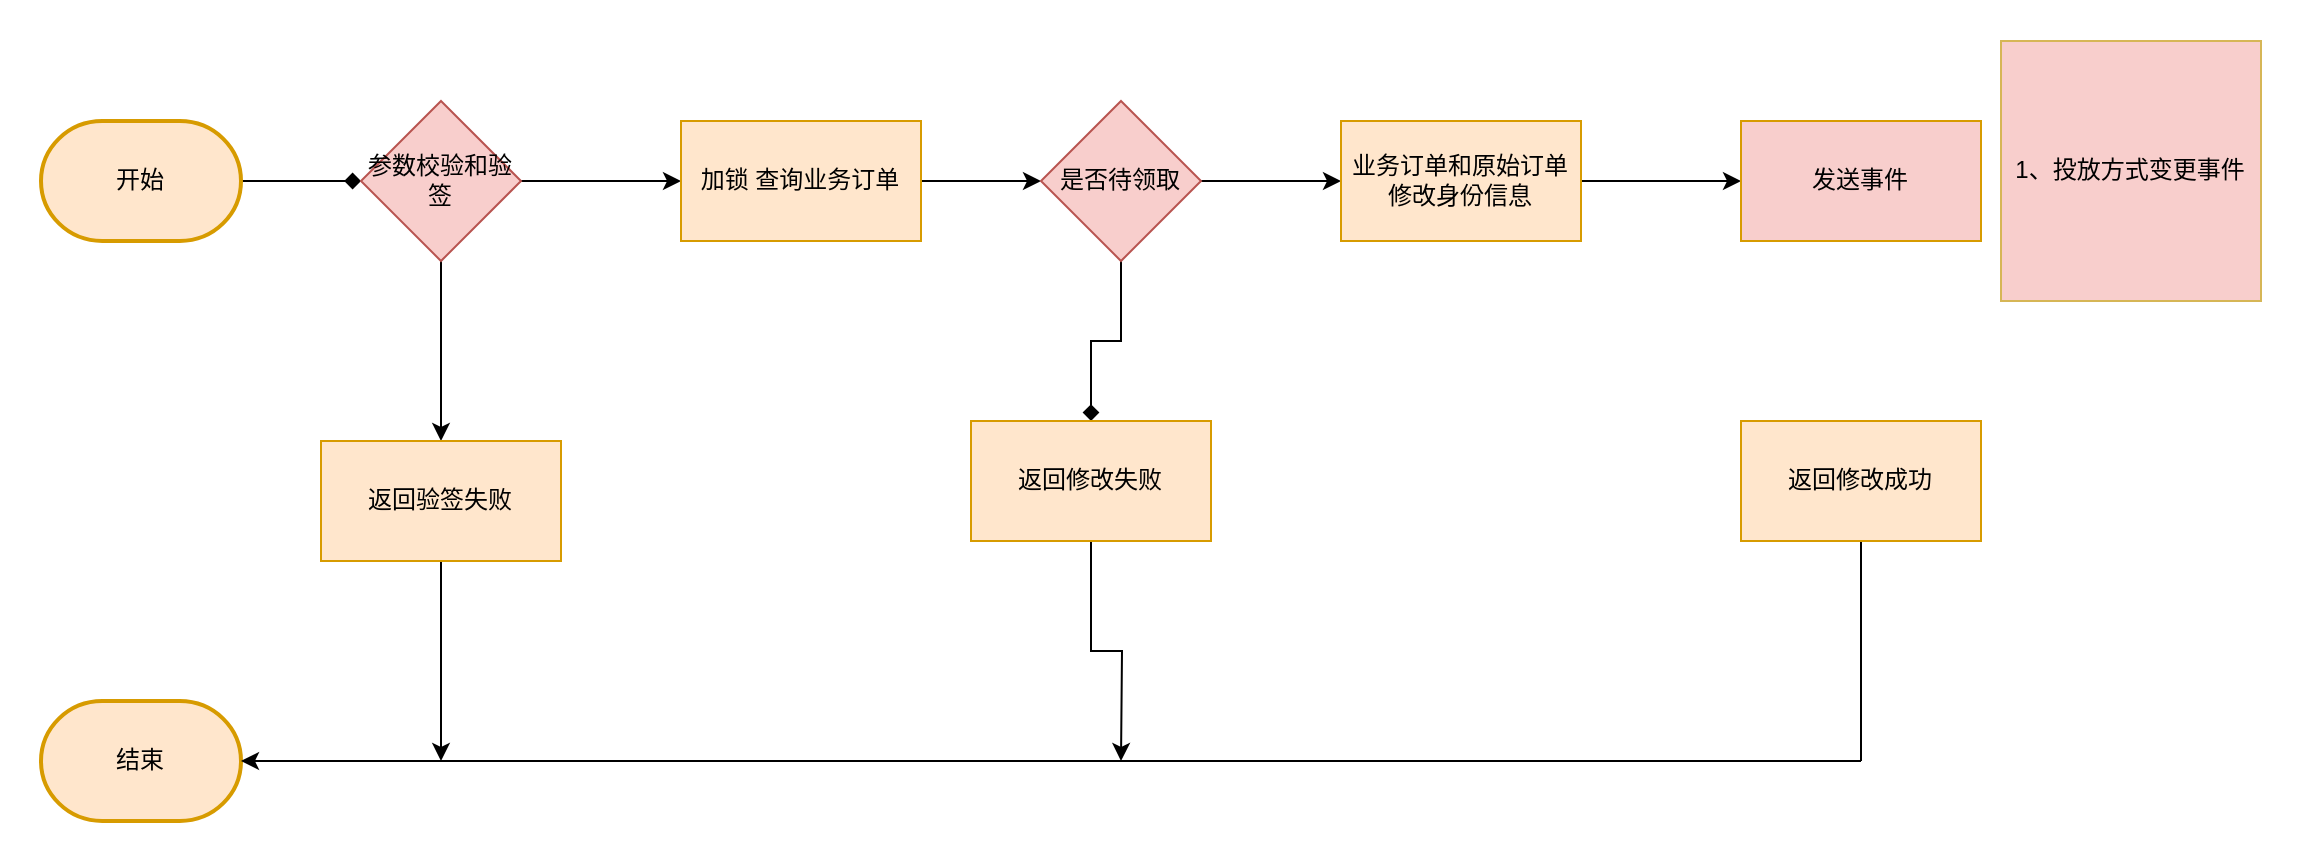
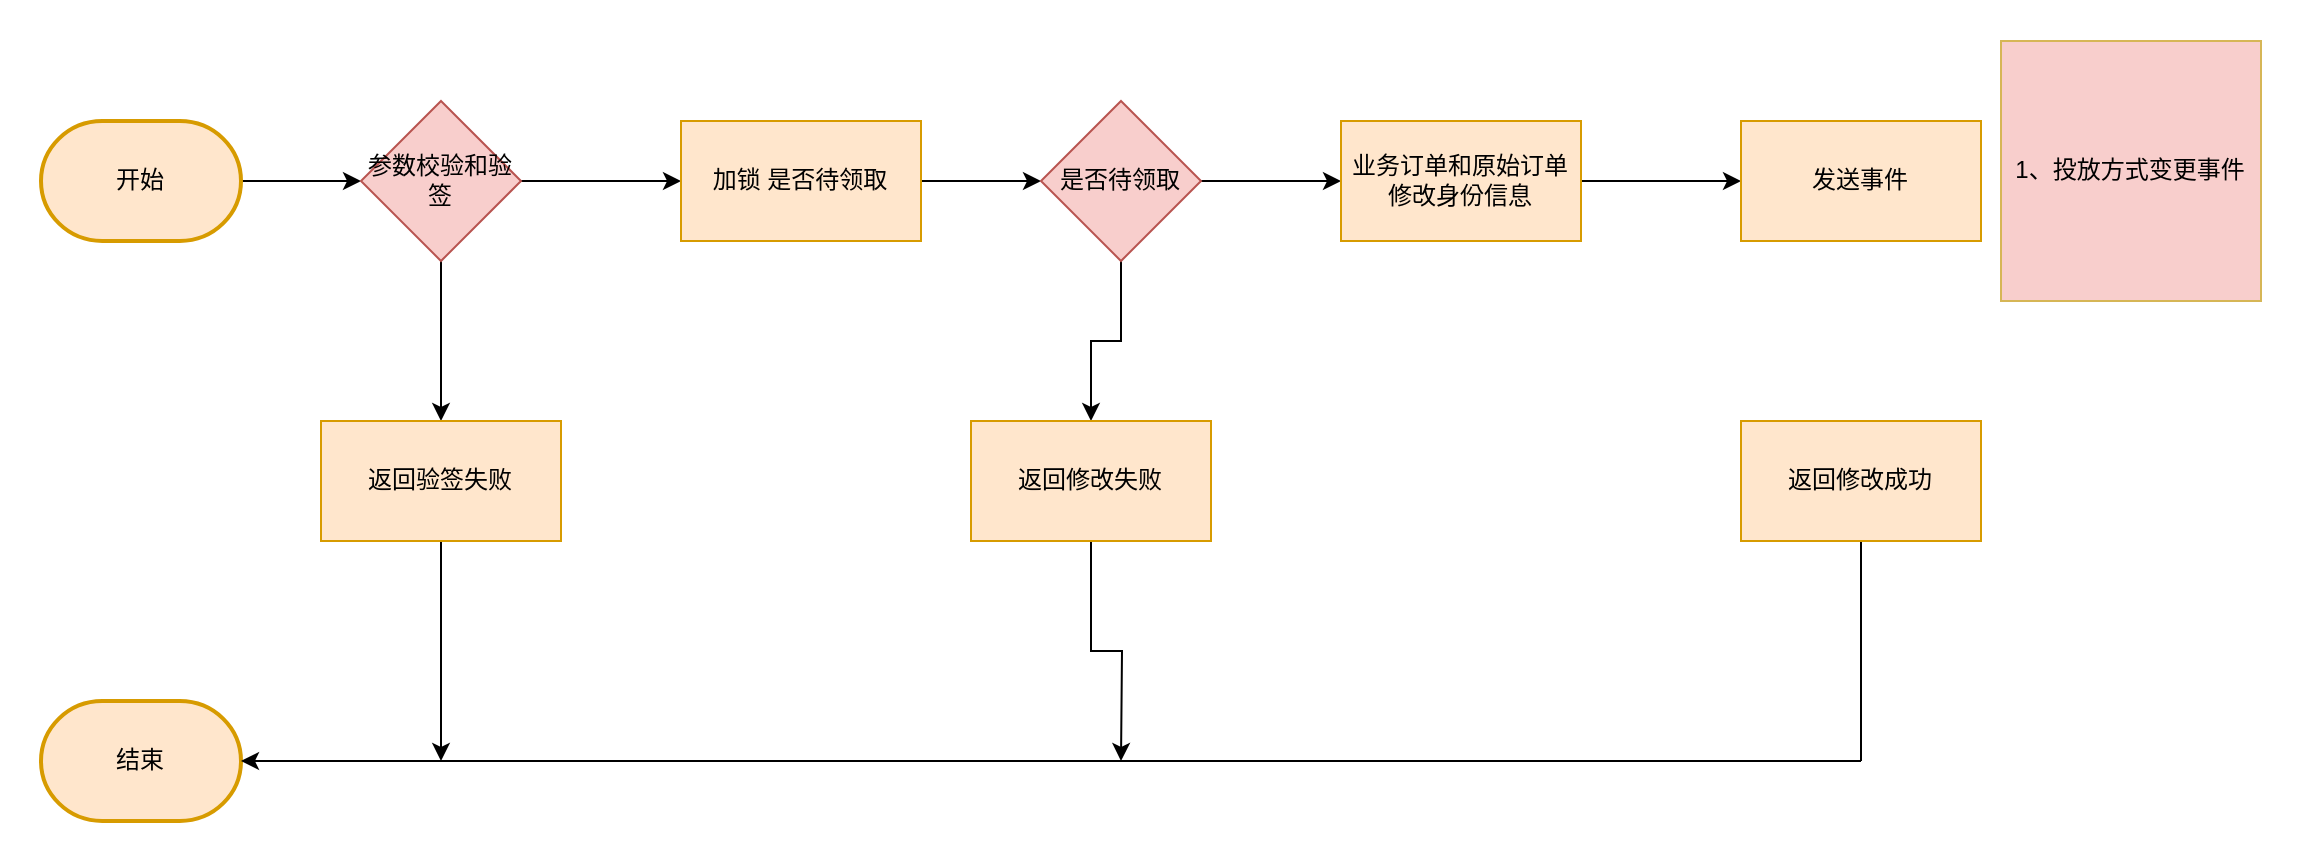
  <mxCell id="0" />
  <mxCell id="1" parent="0" />
- <mxCell id="2" value="" style="edgeStyle=orthogonalEdgeStyle;rounded=0;orthogonalLoop=1;jettySize=auto;html=1;endArrow=diamond;" edge="1" parent="1" source="3" target="6"><mxGeometry relative="1" as="geometry" /></mxCell>
+ <mxCell id="2" value="" style="edgeStyle=orthogonalEdgeStyle;rounded=0;orthogonalLoop=1;jettySize=auto;html=1;" edge="1" parent="1" source="3" target="6"><mxGeometry relative="1" as="geometry" /></mxCell>
  <mxCell id="3" value="开始" style="strokeWidth=2;html=1;shape=mxgraph.flowchart.terminator;whiteSpace=wrap;fillColor=#ffe6cc;strokeColor=#d79b00;" vertex="1" parent="1"><mxGeometry x="20" y="60" width="100" height="60" as="geometry" /></mxCell>
  <mxCell id="4" value="" style="edgeStyle=orthogonalEdgeStyle;rounded=0;orthogonalLoop=1;jettySize=auto;html=1;" edge="1" parent="1" source="6" target="8"><mxGeometry relative="1" as="geometry" /></mxCell>
  <mxCell id="5" value="" style="edgeStyle=orthogonalEdgeStyle;rounded=0;orthogonalLoop=1;jettySize=auto;html=1;" edge="1" parent="1" source="6" target="18"><mxGeometry relative="1" as="geometry" /></mxCell>
  <mxCell id="6" value="参数校验和验签" style="rhombus;whiteSpace=wrap;html=1;fillColor=#f8cecc;strokeColor=#b85450;" vertex="1" parent="1"><mxGeometry x="180" y="50" width="80" height="80" as="geometry" /></mxCell>
  <mxCell id="7" value="" style="edgeStyle=orthogonalEdgeStyle;rounded=0;orthogonalLoop=1;jettySize=auto;html=1;" edge="1" parent="1" source="8" target="11"><mxGeometry relative="1" as="geometry" /></mxCell>
- <mxCell id="8" value="加锁 查询业务订单" style="rounded=0;whiteSpace=wrap;html=1;fillColor=#ffe6cc;strokeColor=#d79b00;" vertex="1" parent="1"><mxGeometry x="340" y="60" width="120" height="60" as="geometry" /></mxCell>
+ <mxCell id="8" value="加锁 是否待领取" style="rounded=0;whiteSpace=wrap;html=1;fillColor=#ffe6cc;strokeColor=#d79b00;" vertex="1" parent="1"><mxGeometry x="340" y="60" width="120" height="60" as="geometry" /></mxCell>
  <mxCell id="9" value="" style="edgeStyle=orthogonalEdgeStyle;rounded=0;orthogonalLoop=1;jettySize=auto;html=1;" edge="1" parent="1" source="11" target="13"><mxGeometry relative="1" as="geometry" /></mxCell>
- <mxCell id="10" value="" style="edgeStyle=orthogonalEdgeStyle;rounded=0;orthogonalLoop=1;jettySize=auto;html=1;endArrow=diamond;" edge="1" parent="1" source="11" target="20"><mxGeometry relative="1" as="geometry" /></mxCell>
+ <mxCell id="10" value="" style="edgeStyle=orthogonalEdgeStyle;rounded=0;orthogonalLoop=1;jettySize=auto;html=1;" edge="1" parent="1" source="11" target="20"><mxGeometry relative="1" as="geometry" /></mxCell>
  <mxCell id="11" value="是否待领取" style="rhombus;whiteSpace=wrap;html=1;fillColor=#f8cecc;strokeColor=#b85450;" vertex="1" parent="1"><mxGeometry x="520" y="50" width="80" height="80" as="geometry" /></mxCell>
  <mxCell id="12" value="" style="edgeStyle=orthogonalEdgeStyle;rounded=0;orthogonalLoop=1;jettySize=auto;html=1;" edge="1" parent="1" source="13" target="14"><mxGeometry relative="1" as="geometry" /></mxCell>
  <mxCell id="13" value="业务订单和原始订单修改身份信息" style="rounded=0;whiteSpace=wrap;html=1;fillColor=#ffe6cc;strokeColor=#d79b00;" vertex="1" parent="1"><mxGeometry x="670" y="60" width="120" height="60" as="geometry" /></mxCell>
- <mxCell id="14" value="发送事件" style="rounded=0;whiteSpace=wrap;html=1;fillColor=#f8cecc;strokeColor=#d79b00;" vertex="1" parent="1"><mxGeometry x="870" y="60" width="120" height="60" as="geometry" /></mxCell>
+ <mxCell id="14" value="发送事件" style="rounded=0;whiteSpace=wrap;html=1;fillColor=#ffe6cc;strokeColor=#d79b00;" vertex="1" parent="1"><mxGeometry x="870" y="60" width="120" height="60" as="geometry" /></mxCell>
  <mxCell id="15" value="结束" style="strokeWidth=2;html=1;shape=mxgraph.flowchart.terminator;whiteSpace=wrap;fillColor=#ffe6cc;strokeColor=#d79b00;" vertex="1" parent="1"><mxGeometry x="20" y="350" width="100" height="60" as="geometry" /></mxCell>
  <mxCell id="16" value="" style="endArrow=classic;html=1;rounded=0;" edge="1" parent="1" target="15"><mxGeometry width="50" height="50" relative="1" as="geometry"><mxPoint x="930" y="380" as="sourcePoint" /><mxPoint x="560" y="250" as="targetPoint" /></mxGeometry></mxCell>
  <mxCell id="17" style="edgeStyle=orthogonalEdgeStyle;rounded=0;orthogonalLoop=1;jettySize=auto;html=1;" edge="1" parent="1" source="18"><mxGeometry relative="1" as="geometry"><mxPoint x="220" y="380" as="targetPoint" /></mxGeometry></mxCell>
- <mxCell id="18" value="返回验签失败" style="rounded=0;whiteSpace=wrap;html=1;fillColor=#ffe6cc;strokeColor=#d79b00;" vertex="1" parent="1"><mxGeometry x="160" y="220" width="120" height="60" as="geometry" /></mxCell>
+ <mxCell id="18" value="返回验签失败" style="rounded=0;whiteSpace=wrap;html=1;fillColor=#ffe6cc;strokeColor=#d79b00;" vertex="1" parent="1"><mxGeometry x="160" y="210" width="120" height="60" as="geometry" /></mxCell>
  <mxCell id="19" style="edgeStyle=orthogonalEdgeStyle;rounded=0;orthogonalLoop=1;jettySize=auto;html=1;" edge="1" parent="1" source="20"><mxGeometry relative="1" as="geometry"><mxPoint x="560" y="380" as="targetPoint" /></mxGeometry></mxCell>
  <mxCell id="20" value="返回修改失败" style="rounded=0;whiteSpace=wrap;html=1;fillColor=#ffe6cc;strokeColor=#d79b00;" vertex="1" parent="1"><mxGeometry x="485" y="210" width="120" height="60" as="geometry" /></mxCell>
  <mxCell id="21" style="edgeStyle=orthogonalEdgeStyle;rounded=0;orthogonalLoop=1;jettySize=auto;html=1;endArrow=none;endFill=0;" edge="1" parent="1" source="22"><mxGeometry relative="1" as="geometry"><mxPoint x="930" y="380" as="targetPoint" /></mxGeometry></mxCell>
  <mxCell id="22" value="返回修改成功" style="rounded=0;whiteSpace=wrap;html=1;fillColor=#ffe6cc;strokeColor=#d79b00;" vertex="1" parent="1"><mxGeometry x="870" y="210" width="120" height="60" as="geometry" /></mxCell>
  <mxCell id="23" value="1、投放方式变更事件" style="rounded=0;whiteSpace=wrap;html=1;fillColor=#f8cecc;strokeColor=#d6b656;" vertex="1" parent="1"><mxGeometry x="1000" y="20" width="130" height="130" as="geometry" /></mxCell>
